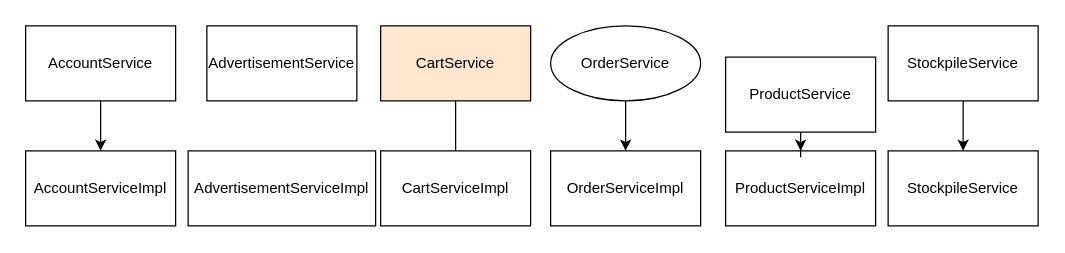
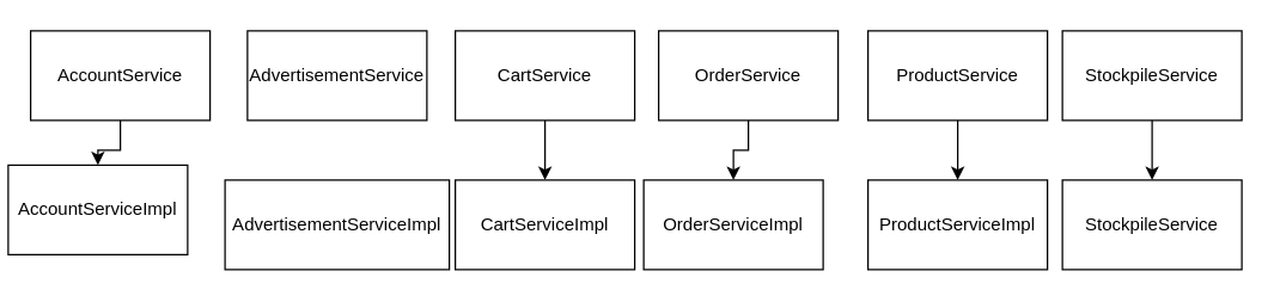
  <mxCell id="0" />
  <mxCell id="1" parent="0" />
  <mxCell id="2" value="" style="edgeStyle=orthogonalEdgeStyle;rounded=0;orthogonalLoop=1;jettySize=auto;html=1;" edge="1" parent="1" source="3" target="17"><mxGeometry relative="1" as="geometry" /></mxCell>
  <mxCell id="3" value="AccountService" style="rounded=0;whiteSpace=wrap;html=1;" vertex="1" parent="1"><mxGeometry x="20" y="20" width="120" height="60" as="geometry" /></mxCell>
  <mxCell id="4" value="AdvertisementService" style="rounded=0;whiteSpace=wrap;html=1;" vertex="1" parent="1"><mxGeometry x="165" y="20" width="120" height="60" as="geometry" /></mxCell>
- <mxCell id="5" value="" style="edgeStyle=orthogonalEdgeStyle;rounded=0;orthogonalLoop=1;jettySize=auto;html=1;endArrow=none;" edge="1" parent="1" source="6" target="15"><mxGeometry relative="1" as="geometry" /></mxCell>
- <mxCell id="6" value="CartService" style="rounded=0;whiteSpace=wrap;html=1;fillColor=#ffe6cc;" vertex="1" parent="1"><mxGeometry x="304" y="20" width="120" height="60" as="geometry" /></mxCell>
+ <mxCell id="5" value="" style="edgeStyle=orthogonalEdgeStyle;rounded=0;orthogonalLoop=1;jettySize=auto;html=1;" edge="1" parent="1" source="6" target="15"><mxGeometry relative="1" as="geometry" /></mxCell>
+ <mxCell id="6" value="CartService" style="rounded=0;whiteSpace=wrap;html=1;" vertex="1" parent="1"><mxGeometry x="304" y="20" width="120" height="60" as="geometry" /></mxCell>
  <mxCell id="7" value="" style="edgeStyle=orthogonalEdgeStyle;rounded=0;orthogonalLoop=1;jettySize=auto;html=1;" edge="1" parent="1" source="8" target="18"><mxGeometry relative="1" as="geometry" /></mxCell>
  <mxCell id="8" value="StockpileService" style="rounded=0;whiteSpace=wrap;html=1;" vertex="1" parent="1"><mxGeometry x="710" y="20" width="120" height="60" as="geometry" /></mxCell>
  <mxCell id="9" value="ProductServiceImpl" style="rounded=0;whiteSpace=wrap;html=1;" vertex="1" parent="1"><mxGeometry x="580" y="120" width="120" height="60" as="geometry" /></mxCell>
  <mxCell id="10" value="" style="edgeStyle=orthogonalEdgeStyle;rounded=0;orthogonalLoop=1;jettySize=auto;html=1;" edge="1" parent="1" source="11" target="9"><mxGeometry relative="1" as="geometry" /></mxCell>
- <mxCell id="11" value="ProductService" style="rounded=0;whiteSpace=wrap;html=1;" vertex="1" parent="1"><mxGeometry x="580" y="45" width="120" height="60" as="geometry" /></mxCell>
- <mxCell id="12" value="OrderServiceImpl" style="rounded=0;whiteSpace=wrap;html=1;" vertex="1" parent="1"><mxGeometry x="440" y="120" width="120" height="60" as="geometry" /></mxCell>
+ <mxCell id="11" value="ProductService" style="rounded=0;whiteSpace=wrap;html=1;" vertex="1" parent="1"><mxGeometry x="580" y="20" width="120" height="60" as="geometry" /></mxCell>
+ <mxCell id="12" value="OrderServiceImpl" style="rounded=0;whiteSpace=wrap;html=1;" vertex="1" parent="1"><mxGeometry x="430" y="120" width="120" height="60" as="geometry" /></mxCell>
  <mxCell id="13" value="" style="edgeStyle=orthogonalEdgeStyle;rounded=0;orthogonalLoop=1;jettySize=auto;html=1;" edge="1" parent="1" source="14" target="12"><mxGeometry relative="1" as="geometry" /></mxCell>
- <mxCell id="14" value="OrderService" style="ellipse;whiteSpace=wrap;html=1;" vertex="1" parent="1"><mxGeometry x="440" y="20" width="120" height="60" as="geometry" /></mxCell>
+ <mxCell id="14" value="OrderService" style="rounded=0;whiteSpace=wrap;html=1;" vertex="1" parent="1"><mxGeometry x="440" y="20" width="120" height="60" as="geometry" /></mxCell>
  <mxCell id="15" value="CartServiceImpl" style="rounded=0;whiteSpace=wrap;html=1;" vertex="1" parent="1"><mxGeometry x="304" y="120" width="120" height="60" as="geometry" /></mxCell>
  <mxCell id="16" value="AdvertisementServiceImpl" style="rounded=0;whiteSpace=wrap;html=1;" vertex="1" parent="1"><mxGeometry x="150" y="120" width="150" height="60" as="geometry" /></mxCell>
- <mxCell id="17" value="AccountServiceImpl" style="rounded=0;whiteSpace=wrap;html=1;" vertex="1" parent="1"><mxGeometry x="20" y="120" width="120" height="60" as="geometry" /></mxCell>
+ <mxCell id="17" value="AccountServiceImpl" style="rounded=0;whiteSpace=wrap;html=1;" vertex="1" parent="1"><mxGeometry x="5" y="110" width="120" height="60" as="geometry" /></mxCell>
  <mxCell id="18" value="StockpileService" style="rounded=0;whiteSpace=wrap;html=1;" vertex="1" parent="1"><mxGeometry x="710" y="120" width="120" height="60" as="geometry" /></mxCell>
